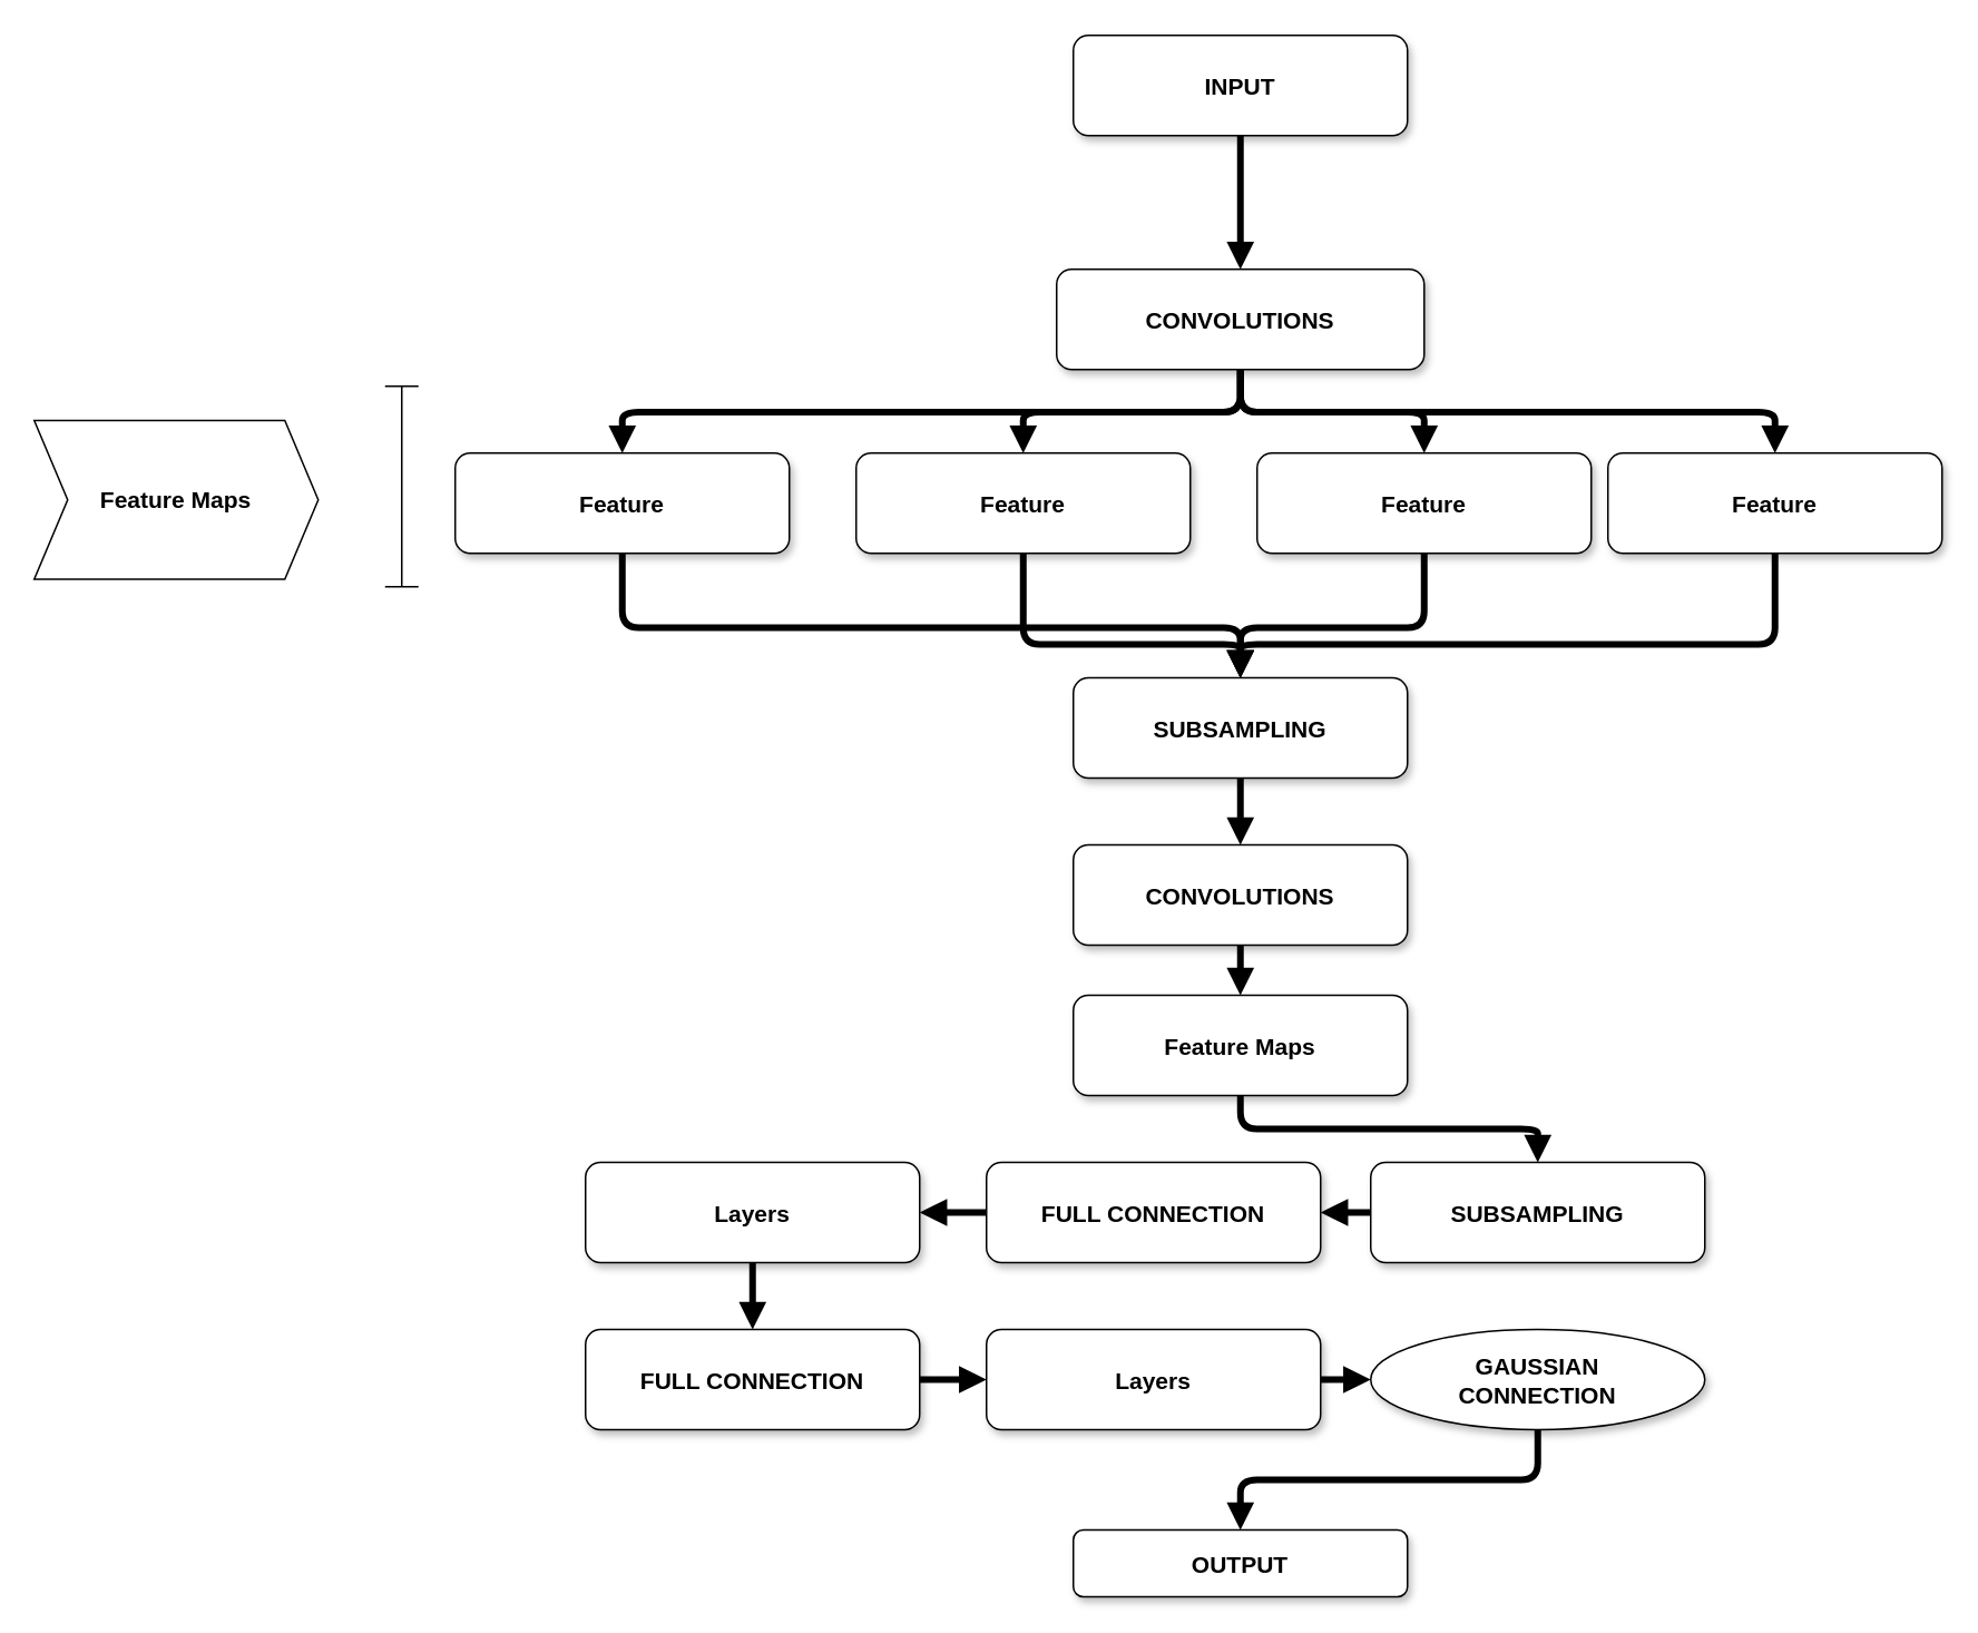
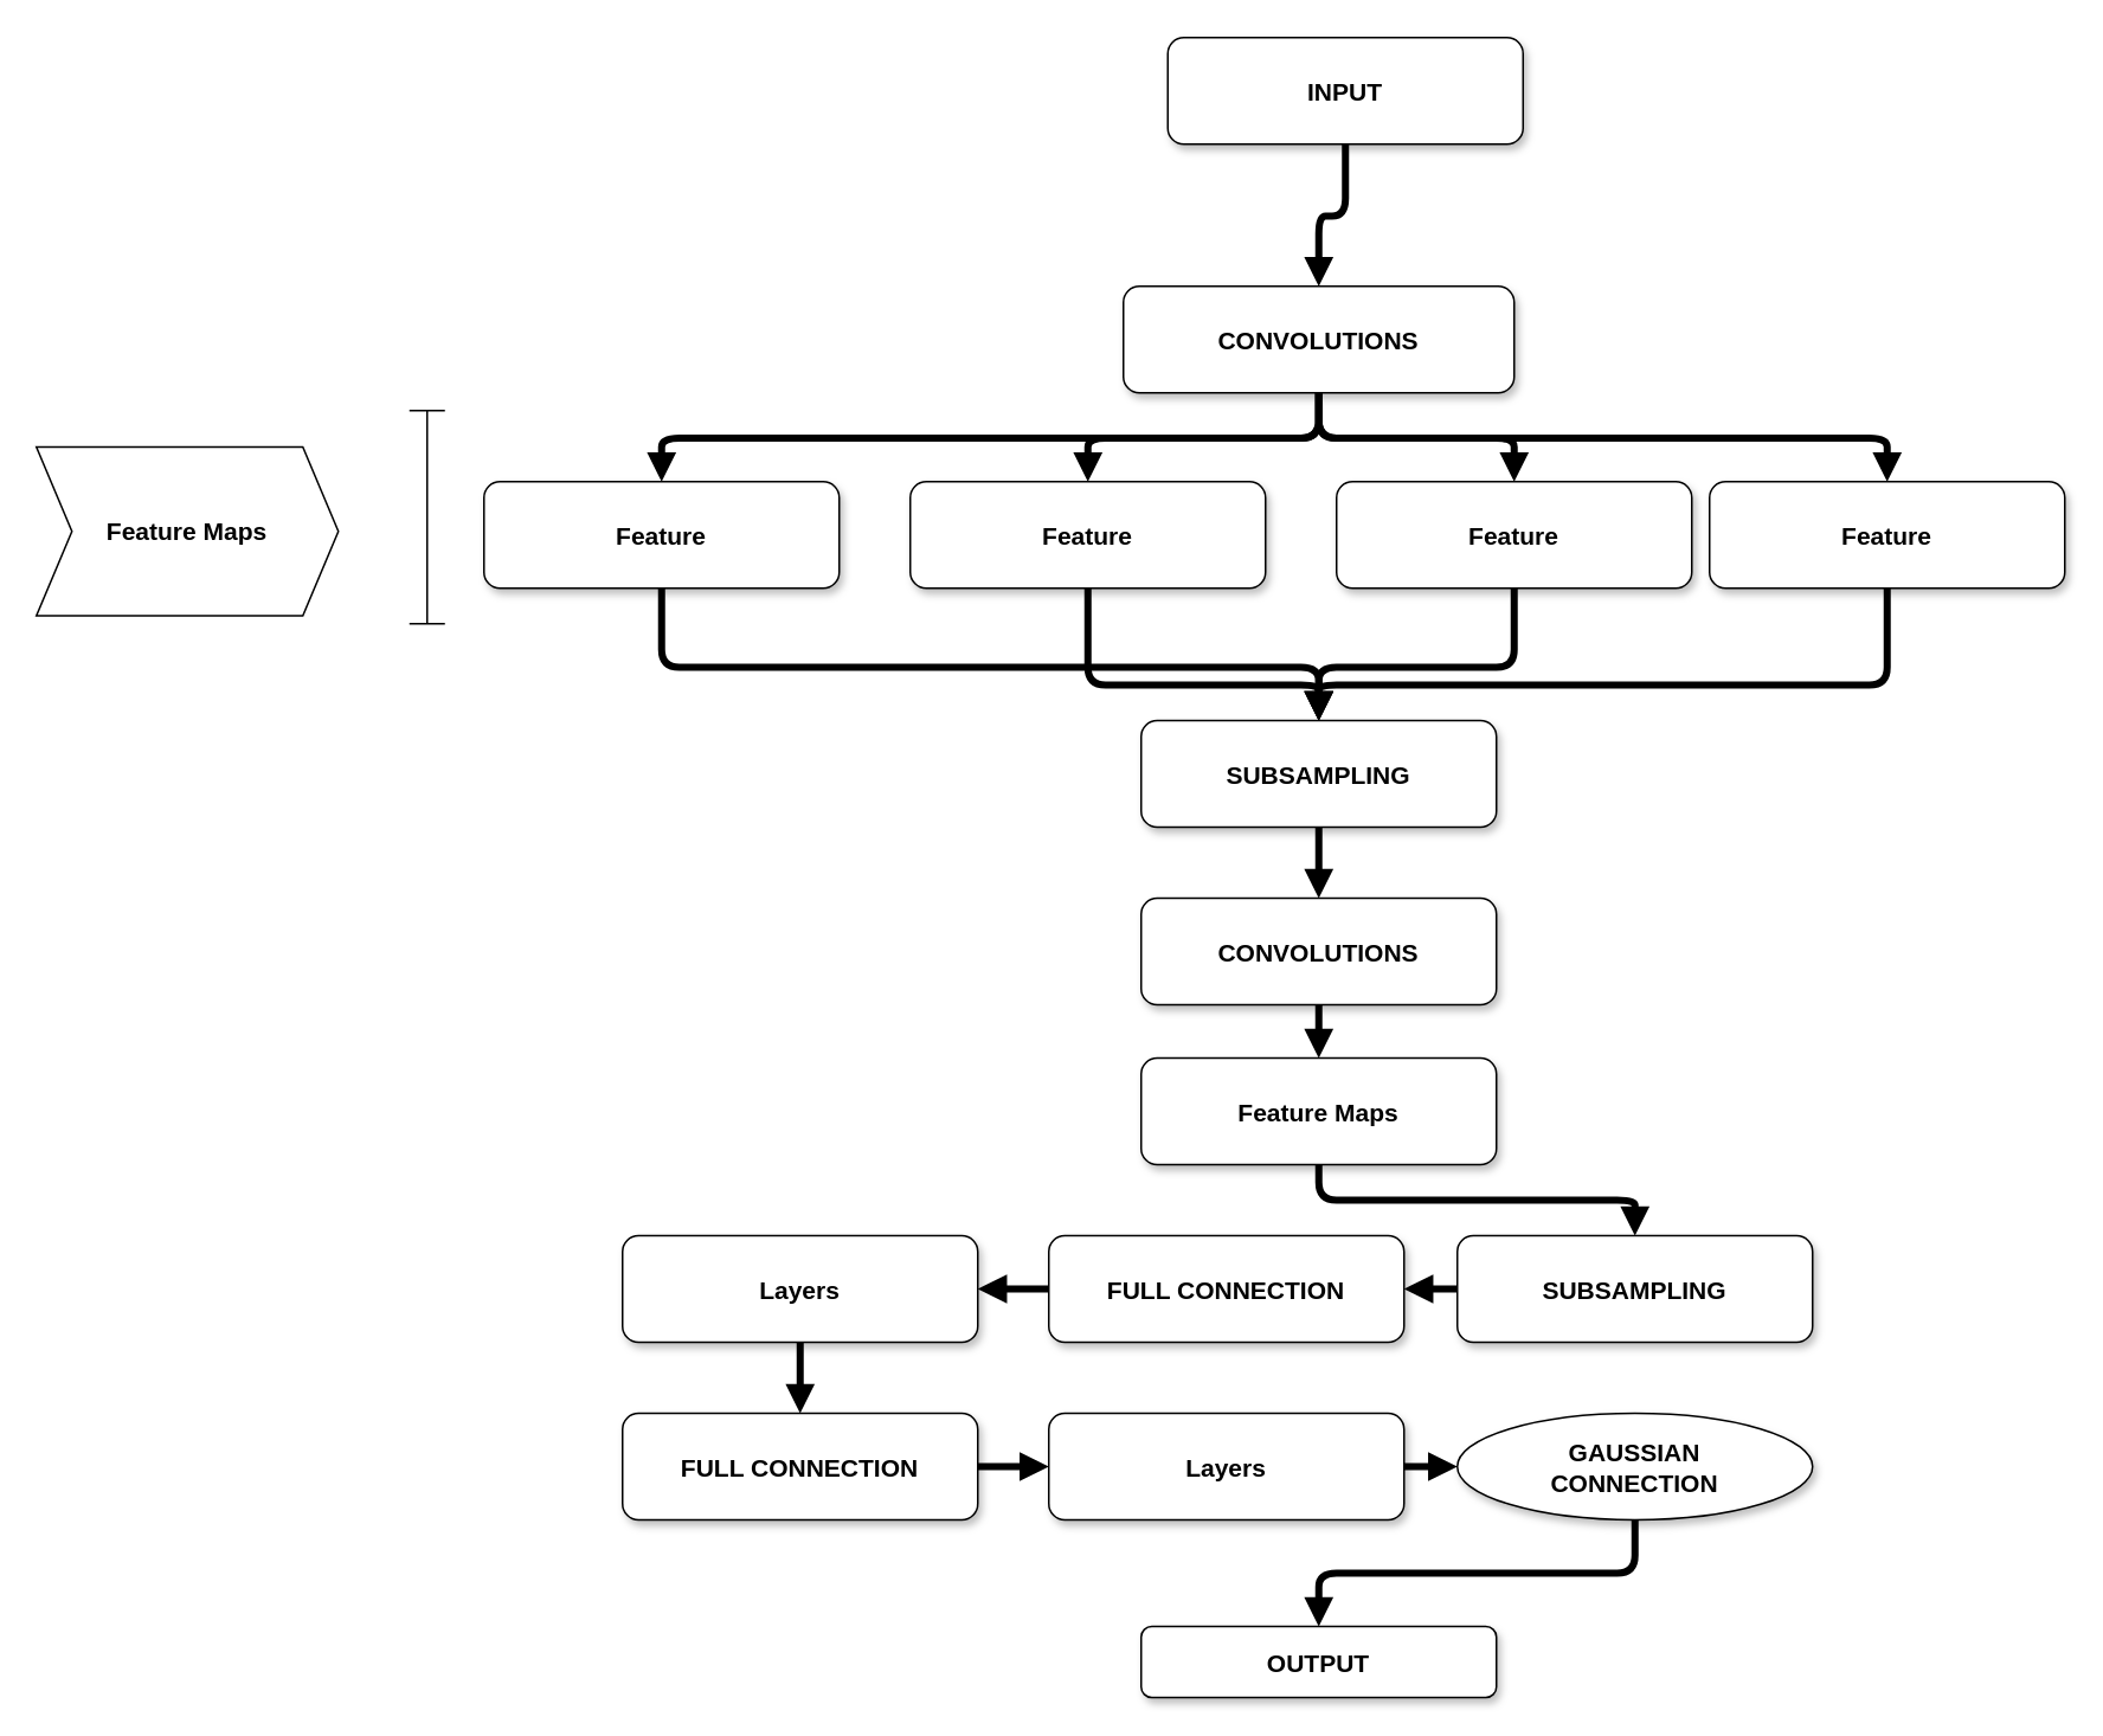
  <mxCell id="0" />
  <mxCell id="1" parent="0" />
- <mxCell id="2" value="INPUT" style="rounded=1;shadow=1;fontStyle=1;fontSize=14;" parent="1" vertex="1"><mxGeometry x="642" y="20.5" width="200" height="60" as="geometry" /></mxCell>
+ <mxCell id="2" value="INPUT" style="rounded=1;shadow=1;fontStyle=1;fontSize=14;" parent="1" vertex="1"><mxGeometry x="657" y="20.5" width="200" height="60" as="geometry" /></mxCell>
  <mxCell id="3" value="CONVOLUTIONS" style="rounded=1;shadow=1;fontStyle=1;fontSize=14;" parent="1" vertex="1"><mxGeometry x="632" y="160.5" width="220" height="60" as="geometry" /></mxCell>
  <mxCell id="4" value="Feature" style="rounded=1;shadow=1;fontStyle=1;fontSize=14;" parent="1" vertex="1"><mxGeometry x="272" y="270.5" width="200" height="60" as="geometry" /></mxCell>
  <mxCell id="5" value="Feature" style="rounded=1;shadow=1;fontStyle=1;fontSize=14;" parent="1" vertex="1"><mxGeometry x="512" y="270.5" width="200" height="60" as="geometry" /></mxCell>
  <mxCell id="6" value="Feature" style="rounded=1;shadow=1;fontStyle=1;fontSize=14;" parent="1" vertex="1"><mxGeometry x="962" y="270.5" width="200" height="60" as="geometry" /></mxCell>
  <mxCell id="7" value="CONVOLUTIONS" style="rounded=1;shadow=1;fontStyle=1;fontSize=14;" parent="1" vertex="1"><mxGeometry x="642" y="505" width="200" height="60" as="geometry" /></mxCell>
  <mxCell id="8" value="Feature Maps" style="rounded=1;shadow=1;fontStyle=1;fontSize=14;" parent="1" vertex="1"><mxGeometry x="642" y="595" width="200" height="60" as="geometry" /></mxCell>
  <mxCell id="9" value="SUBSAMPLING" style="rounded=1;shadow=1;fontStyle=1;fontSize=14;" parent="1" vertex="1"><mxGeometry x="820" y="695" width="200" height="60" as="geometry" /></mxCell>
  <mxCell id="10" value="FULL CONNECTION" style="rounded=1;shadow=1;fontStyle=1;fontSize=14;" parent="1" vertex="1"><mxGeometry x="590" y="695" width="200" height="60" as="geometry" /></mxCell>
  <mxCell id="11" value="SUBSAMPLING" style="rounded=1;shadow=1;fontStyle=1;fontSize=14;" parent="1" vertex="1"><mxGeometry x="642" y="405" width="200" height="60" as="geometry" /></mxCell>
  <mxCell id="12" value="" style="edgeStyle=elbowEdgeStyle;elbow=vertical;strokeWidth=4;endArrow=block;endFill=1;fontStyle=1;" parent="1" source="2" target="3" edge="1"><mxGeometry x="22" y="165.5" width="100" height="100" as="geometry"><mxPoint x="-8" y="80.5" as="sourcePoint" /><mxPoint x="92" y="-19.5" as="targetPoint" /></mxGeometry></mxCell>
  <mxCell id="13" value="" style="edgeStyle=elbowEdgeStyle;elbow=vertical;strokeWidth=4;endArrow=block;endFill=1;fontStyle=1;" parent="1" source="3" target="5" edge="1"><mxGeometry x="22" y="165.5" width="100" height="100" as="geometry"><mxPoint x="-8" y="80.5" as="sourcePoint" /><mxPoint x="92" y="-19.5" as="targetPoint" /></mxGeometry></mxCell>
  <mxCell id="14" value="" style="edgeStyle=elbowEdgeStyle;elbow=vertical;strokeWidth=4;endArrow=block;endFill=1;fontStyle=1;" parent="1" source="3" target="4" edge="1"><mxGeometry x="22" y="165.5" width="100" height="100" as="geometry"><mxPoint x="-8" y="80.5" as="sourcePoint" /><mxPoint x="92" y="-19.5" as="targetPoint" /></mxGeometry></mxCell>
  <mxCell id="15" value="" style="edgeStyle=elbowEdgeStyle;elbow=vertical;strokeWidth=4;endArrow=block;endFill=1;fontStyle=1;" parent="1" source="3" target="6" edge="1"><mxGeometry x="22" y="165.5" width="100" height="100" as="geometry"><mxPoint x="-8" y="80.5" as="sourcePoint" /><mxPoint x="92" y="-19.5" as="targetPoint" /></mxGeometry></mxCell>
  <mxCell id="16" value="" style="edgeStyle=elbowEdgeStyle;elbow=vertical;strokeWidth=4;endArrow=block;endFill=1;fontStyle=1;exitX=0.5;exitY=1;exitDx=0;exitDy=0;" parent="1" source="11" target="7" edge="1"><mxGeometry x="72" y="165.5" width="100" height="100" as="geometry"><mxPoint x="912" y="490.5" as="sourcePoint" /><mxPoint x="142" y="-19.5" as="targetPoint" /></mxGeometry></mxCell>
  <mxCell id="17" value="" style="edgeStyle=elbowEdgeStyle;elbow=vertical;strokeWidth=4;endArrow=block;endFill=1;fontStyle=1;" parent="1" source="7" target="8" edge="1"><mxGeometry x="72" y="175.5" width="100" height="100" as="geometry"><mxPoint x="42" y="90.5" as="sourcePoint" /><mxPoint x="142" y="-9.5" as="targetPoint" /></mxGeometry></mxCell>
  <mxCell id="18" value="" style="edgeStyle=elbowEdgeStyle;elbow=vertical;strokeWidth=4;endArrow=block;endFill=1;fontStyle=1;" parent="1" source="8" target="9" edge="1"><mxGeometry x="72" y="185.5" width="100" height="100" as="geometry"><mxPoint x="42" y="100.5" as="sourcePoint" /><mxPoint x="142" y="0.5" as="targetPoint" /></mxGeometry></mxCell>
  <mxCell id="19" value="" style="edgeStyle=elbowEdgeStyle;elbow=vertical;strokeWidth=4;endArrow=block;endFill=1;fontStyle=1;" parent="1" source="9" target="10" edge="1"><mxGeometry x="72" y="195.5" width="100" height="100" as="geometry"><mxPoint x="42" y="110.5" as="sourcePoint" /><mxPoint x="142" y="10.5" as="targetPoint" /></mxGeometry></mxCell>
  <mxCell id="20" value="" style="edgeStyle=elbowEdgeStyle;elbow=vertical;strokeWidth=4;endArrow=block;endFill=1;fontStyle=1;exitX=0.5;exitY=1;exitDx=0;exitDy=0;" edge="1" parent="1" source="5"><mxGeometry x="22" y="255.5" width="100" height="100" as="geometry"><mxPoint x="742" y="310.5" as="sourcePoint" /><mxPoint x="742" y="405" as="targetPoint" /><Array as="points"><mxPoint x="740" y="385" /></Array></mxGeometry></mxCell>
  <mxCell id="21" value="Feature" style="rounded=1;shadow=1;fontStyle=1;fontSize=14;" vertex="1" parent="1"><mxGeometry x="752" y="270.5" width="200" height="60" as="geometry" /></mxCell>
  <mxCell id="22" value="" style="edgeStyle=elbowEdgeStyle;elbow=vertical;strokeWidth=4;endArrow=block;endFill=1;fontStyle=1;entryX=0.5;entryY=0;entryDx=0;entryDy=0;exitX=0.5;exitY=1;exitDx=0;exitDy=0;" edge="1" parent="1" source="3" target="21"><mxGeometry x="32" y="175.5" width="100" height="100" as="geometry"><mxPoint x="752" y="230.5" as="sourcePoint" /><mxPoint x="1072" y="280.5" as="targetPoint" /></mxGeometry></mxCell>
  <mxCell id="23" value="" style="shape=crossbar;whiteSpace=wrap;html=1;rounded=1;rotation=90;" vertex="1" parent="1"><mxGeometry x="180" y="280.5" width="120" height="20" as="geometry" /></mxCell>
  <mxCell id="24" value="&lt;span style=&quot;font-size: 14px&quot;&gt;&lt;b&gt;Feature Maps&lt;/b&gt;&lt;/span&gt;" style="shape=step;perimeter=stepPerimeter;whiteSpace=wrap;html=1;fixedSize=1;" vertex="1" parent="1"><mxGeometry x="20" y="251" width="170" height="95" as="geometry" /></mxCell>
  <mxCell id="25" value="" style="edgeStyle=elbowEdgeStyle;elbow=vertical;strokeWidth=4;endArrow=block;endFill=1;fontStyle=1;exitX=0.5;exitY=1;exitDx=0;exitDy=0;entryX=0.5;entryY=0;entryDx=0;entryDy=0;" edge="1" parent="1" source="21" target="11"><mxGeometry x="242" y="271" width="100" height="100" as="geometry"><mxPoint x="831.571" y="346.214" as="sourcePoint" /><mxPoint x="962" y="420.5" as="targetPoint" /><Array as="points"><mxPoint x="880" y="375" /><mxPoint x="960" y="400.5" /></Array></mxGeometry></mxCell>
  <mxCell id="26" value="" style="edgeStyle=elbowEdgeStyle;elbow=vertical;strokeWidth=4;endArrow=block;endFill=1;fontStyle=1;exitX=0.5;exitY=1;exitDx=0;exitDy=0;entryX=0.5;entryY=0;entryDx=0;entryDy=0;" edge="1" parent="1" source="6" target="11"><mxGeometry x="252" y="281" width="100" height="100" as="geometry"><mxPoint x="861.571" y="340.714" as="sourcePoint" /><mxPoint x="751.571" y="415" as="targetPoint" /><Array as="points"><mxPoint x="890" y="385" /><mxPoint x="970" y="410.5" /></Array></mxGeometry></mxCell>
  <mxCell id="27" value="" style="edgeStyle=elbowEdgeStyle;elbow=vertical;strokeWidth=4;endArrow=block;endFill=1;fontStyle=1;exitX=0.5;exitY=1;exitDx=0;exitDy=0;entryX=0.5;entryY=0;entryDx=0;entryDy=0;" edge="1" parent="1" source="4" target="11"><mxGeometry x="262" y="291" width="100" height="100" as="geometry"><mxPoint x="1071.571" y="340.714" as="sourcePoint" /><mxPoint x="751.571" y="415" as="targetPoint" /><Array as="points"><mxPoint x="770" y="375" /><mxPoint x="980" y="420.5" /></Array></mxGeometry></mxCell>
  <mxCell id="28" value="Layers" style="rounded=1;shadow=1;fontStyle=1;fontSize=14;" vertex="1" parent="1"><mxGeometry x="350" y="695" width="200" height="60" as="geometry" /></mxCell>
  <mxCell id="29" value="" style="edgeStyle=elbowEdgeStyle;elbow=vertical;strokeWidth=4;endArrow=block;endFill=1;fontStyle=1;entryX=1;entryY=0.5;entryDx=0;entryDy=0;" edge="1" parent="1" source="10" target="28"><mxGeometry x="82" y="205.5" width="100" height="100" as="geometry"><mxPoint x="590" y="708" as="sourcePoint" /><mxPoint x="800" y="717.857" as="targetPoint" /><Array as="points"><mxPoint x="580" y="725" /></Array></mxGeometry></mxCell>
  <mxCell id="30" value="FULL CONNECTION" style="rounded=1;shadow=1;fontStyle=1;fontSize=14;" vertex="1" parent="1"><mxGeometry x="350" y="795" width="200" height="60" as="geometry" /></mxCell>
  <mxCell id="31" value="" style="edgeStyle=elbowEdgeStyle;elbow=vertical;strokeWidth=4;endArrow=block;endFill=1;fontStyle=1;exitX=0.5;exitY=1;exitDx=0;exitDy=0;" edge="1" parent="1" source="28" target="30"><mxGeometry x="82" y="195.5" width="100" height="100" as="geometry"><mxPoint x="920" y="660" as="sourcePoint" /><mxPoint x="920" y="687.5" as="targetPoint" /></mxGeometry></mxCell>
  <mxCell id="32" value="Layers" style="rounded=1;shadow=1;fontStyle=1;fontSize=14;" vertex="1" parent="1"><mxGeometry x="590" y="795" width="200" height="60" as="geometry" /></mxCell>
  <mxCell id="33" value="" style="edgeStyle=elbowEdgeStyle;elbow=vertical;strokeWidth=4;endArrow=block;endFill=1;fontStyle=1;entryX=0;entryY=0.5;entryDx=0;entryDy=0;exitX=1;exitY=0.5;exitDx=0;exitDy=0;" edge="1" parent="1" source="30" target="32"><mxGeometry x="92" y="215.5" width="100" height="100" as="geometry"><mxPoint x="600" y="718" as="sourcePoint" /><mxPoint x="560.143" y="717.857" as="targetPoint" /></mxGeometry></mxCell>
  <mxCell id="34" value="GAUSSIAN&#10;CONNECTION" style="ellipse;shadow=1;fontStyle=1;fontSize=14;" vertex="1" parent="1"><mxGeometry x="820" y="795" width="200" height="60" as="geometry" /></mxCell>
  <mxCell id="35" value="" style="edgeStyle=elbowEdgeStyle;elbow=vertical;strokeWidth=4;endArrow=block;endFill=1;fontStyle=1;entryX=0;entryY=0.5;entryDx=0;entryDy=0;exitX=1;exitY=0.5;exitDx=0;exitDy=0;" edge="1" parent="1" source="32" target="34"><mxGeometry x="102" y="225.5" width="100" height="100" as="geometry"><mxPoint x="560.143" y="835" as="sourcePoint" /><mxPoint x="600.143" y="835" as="targetPoint" /></mxGeometry></mxCell>
  <mxCell id="36" value="OUTPUT" style="rounded=1;shadow=1;fontStyle=1;fontSize=14;" vertex="1" parent="1"><mxGeometry x="642" y="915" width="200" height="40" as="geometry" /></mxCell>
  <mxCell id="37" value="" style="edgeStyle=elbowEdgeStyle;elbow=vertical;strokeWidth=4;endArrow=block;endFill=1;fontStyle=1;entryX=0.5;entryY=0;entryDx=0;entryDy=0;exitX=0.5;exitY=1;exitDx=0;exitDy=0;" edge="1" parent="1" source="34" target="36"><mxGeometry x="82" y="195.5" width="100" height="100" as="geometry"><mxPoint x="752" y="665" as="sourcePoint" /><mxPoint x="930" y="705" as="targetPoint" /></mxGeometry></mxCell>
